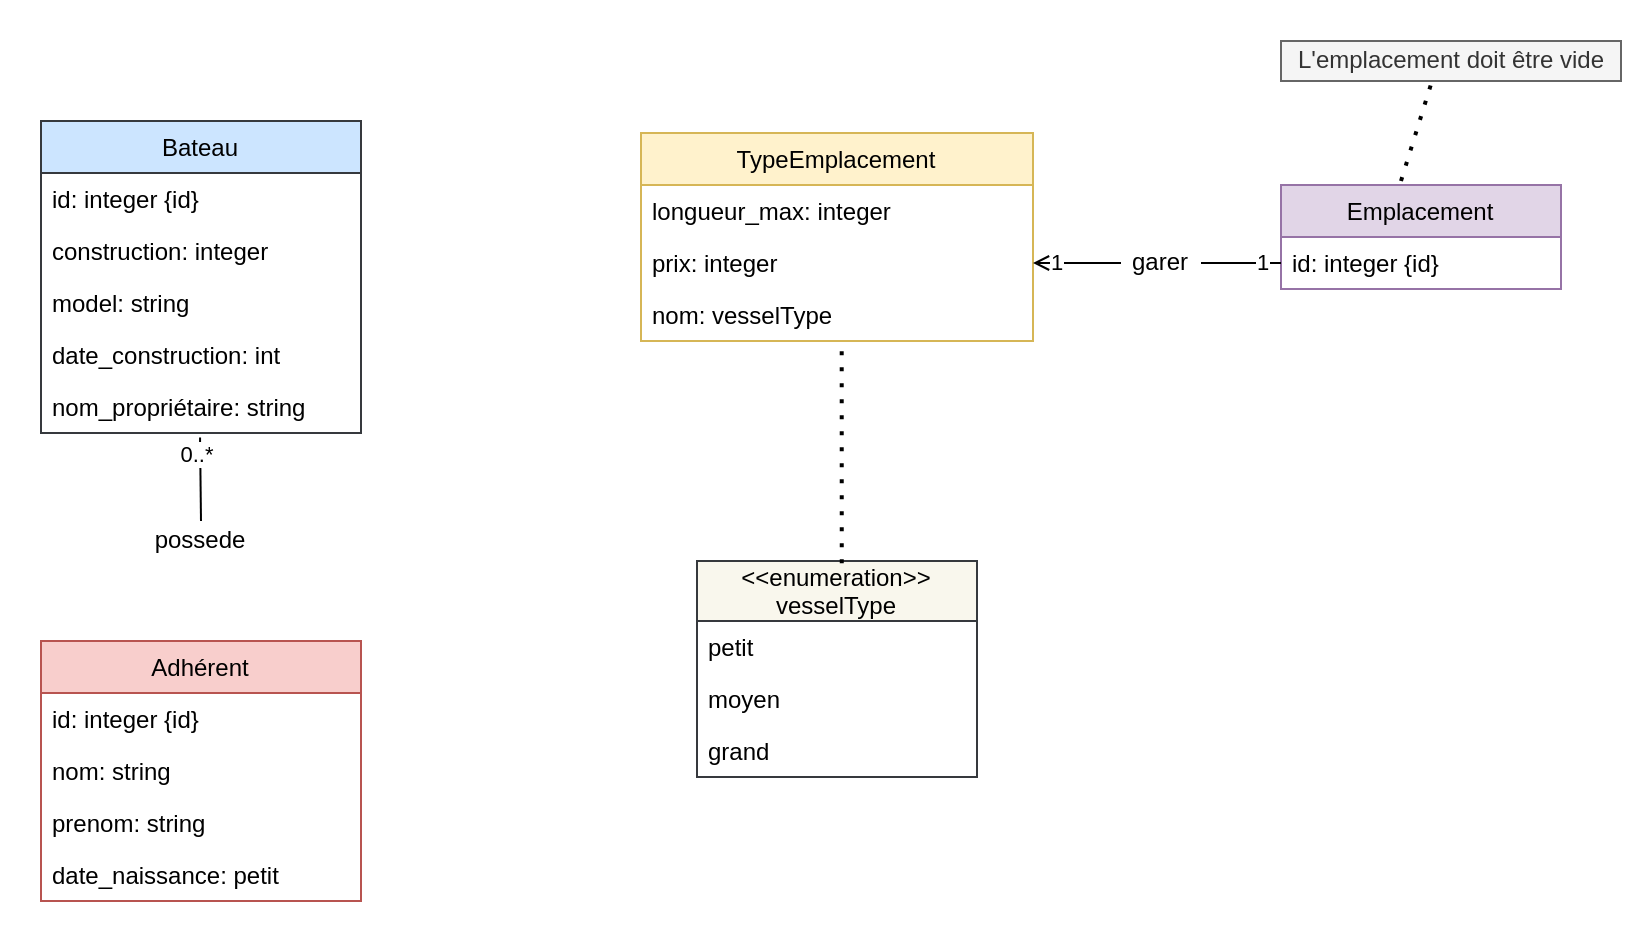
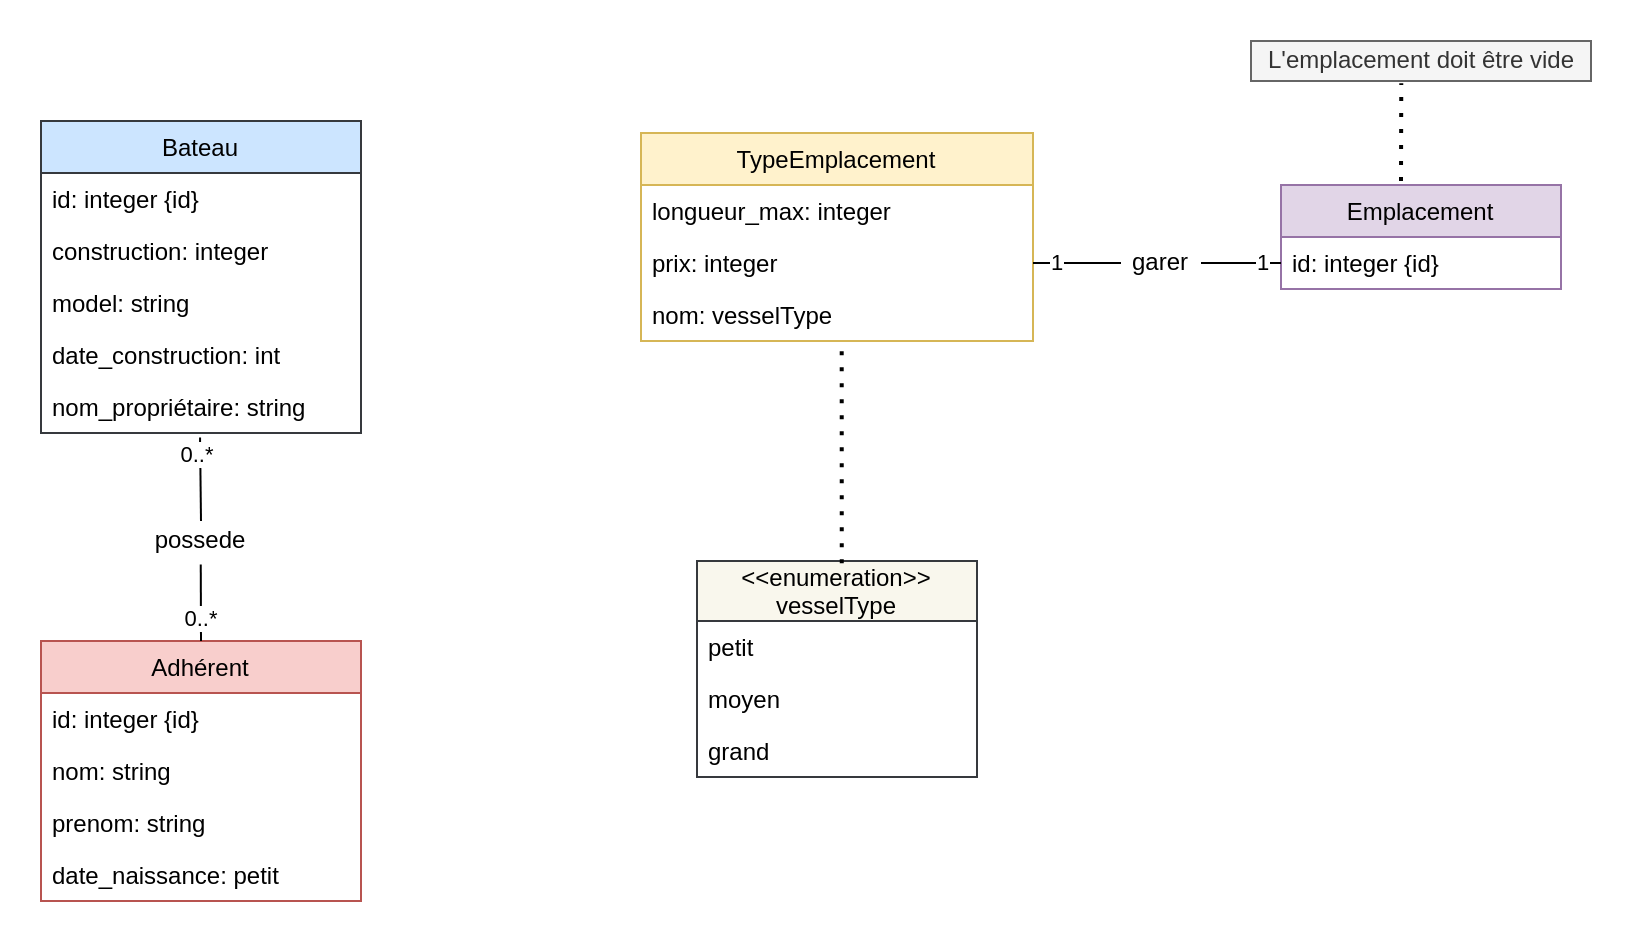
  <mxCell id="0" />
  <mxCell id="1" parent="0" />
  <mxCell id="2" value="Emplacement" style="swimlane;fontStyle=0;childLayout=stackLayout;horizontal=1;startSize=26;fillColor=#e1d5e7;horizontalStack=0;resizeParent=1;resizeParentMax=0;resizeLast=0;collapsible=1;marginBottom=0;strokeColor=#9673a6;" vertex="1" parent="1"><mxGeometry x="640" y="92" width="140" height="52" as="geometry" /></mxCell>
  <mxCell id="3" value="id: integer {id}" style="text;strokeColor=none;fillColor=none;align=left;verticalAlign=top;spacingLeft=4;spacingRight=4;overflow=hidden;rotatable=0;points=[[0,0.5],[1,0.5]];portConstraint=eastwest;" vertex="1" parent="2"><mxGeometry y="26" width="140" height="26" as="geometry" /></mxCell>
  <mxCell id="4" value="TypeEmplacement" style="swimlane;fontStyle=0;childLayout=stackLayout;horizontal=1;startSize=26;fillColor=#fff2cc;horizontalStack=0;resizeParent=1;resizeParentMax=0;resizeLast=0;collapsible=1;marginBottom=0;strokeColor=#d6b656;" vertex="1" parent="1"><mxGeometry x="320" y="66" width="196" height="104" as="geometry" /></mxCell>
  <mxCell id="5" value="longueur_max: integer" style="text;strokeColor=none;fillColor=none;align=left;verticalAlign=top;spacingLeft=4;spacingRight=4;overflow=hidden;rotatable=0;points=[[0,0.5],[1,0.5]];portConstraint=eastwest;" vertex="1" parent="4"><mxGeometry y="26" width="196" height="26" as="geometry" /></mxCell>
  <mxCell id="6" value="prix: integer" style="text;strokeColor=none;fillColor=none;align=left;verticalAlign=top;spacingLeft=4;spacingRight=4;overflow=hidden;rotatable=0;points=[[0,0.5],[1,0.5]];portConstraint=eastwest;" vertex="1" parent="4"><mxGeometry y="52" width="196" height="26" as="geometry" /></mxCell>
  <mxCell id="7" value="nom: vesselType" style="text;strokeColor=none;fillColor=none;align=left;verticalAlign=top;spacingLeft=4;spacingRight=4;overflow=hidden;rotatable=0;points=[[0,0.5],[1,0.5]];portConstraint=eastwest;" vertex="1" parent="4"><mxGeometry y="78" width="196" height="26" as="geometry" /></mxCell>
  <mxCell id="8" value="&lt;&lt;enumeration&gt;&gt;&#10;vesselType" style="swimlane;fontStyle=0;childLayout=stackLayout;horizontal=1;startSize=30;fillColor=#f9f7ed;horizontalStack=0;resizeParent=1;resizeParentMax=0;resizeLast=0;collapsible=1;marginBottom=0;strokeColor=#36393d;" vertex="1" parent="1"><mxGeometry x="348" y="280" width="140" height="108" as="geometry" /></mxCell>
  <mxCell id="9" value="petit" style="text;strokeColor=none;fillColor=none;align=left;verticalAlign=top;spacingLeft=4;spacingRight=4;overflow=hidden;rotatable=0;points=[[0,0.5],[1,0.5]];portConstraint=eastwest;" vertex="1" parent="8"><mxGeometry y="30" width="140" height="26" as="geometry" /></mxCell>
  <mxCell id="10" value="moyen" style="text;strokeColor=none;fillColor=none;align=left;verticalAlign=top;spacingLeft=4;spacingRight=4;overflow=hidden;rotatable=0;points=[[0,0.5],[1,0.5]];portConstraint=eastwest;" vertex="1" parent="8"><mxGeometry y="56" width="140" height="26" as="geometry" /></mxCell>
  <mxCell id="11" value="grand" style="text;strokeColor=none;fillColor=none;align=left;verticalAlign=top;spacingLeft=4;spacingRight=4;overflow=hidden;rotatable=0;points=[[0,0.5],[1,0.5]];portConstraint=eastwest;" vertex="1" parent="8"><mxGeometry y="82" width="140" height="26" as="geometry" /></mxCell>
  <mxCell id="12" value="Adhérent" style="swimlane;fontStyle=0;childLayout=stackLayout;horizontal=1;startSize=26;fillColor=#f8cecc;horizontalStack=0;resizeParent=1;resizeParentMax=0;resizeLast=0;collapsible=1;marginBottom=0;strokeColor=#b85450;" vertex="1" parent="1"><mxGeometry x="20" y="320" width="160" height="130" as="geometry" /></mxCell>
  <mxCell id="13" value="id: integer {id}" style="text;strokeColor=none;fillColor=none;align=left;verticalAlign=top;spacingLeft=4;spacingRight=4;overflow=hidden;rotatable=0;points=[[0,0.5],[1,0.5]];portConstraint=eastwest;" vertex="1" parent="12"><mxGeometry y="26" width="160" height="26" as="geometry" /></mxCell>
  <mxCell id="14" value="nom: string" style="text;strokeColor=none;fillColor=none;align=left;verticalAlign=top;spacingLeft=4;spacingRight=4;overflow=hidden;rotatable=0;points=[[0,0.5],[1,0.5]];portConstraint=eastwest;" vertex="1" parent="12"><mxGeometry y="52" width="160" height="26" as="geometry" /></mxCell>
  <mxCell id="15" value="prenom: string" style="text;strokeColor=none;fillColor=none;align=left;verticalAlign=top;spacingLeft=4;spacingRight=4;overflow=hidden;rotatable=0;points=[[0,0.5],[1,0.5]];portConstraint=eastwest;" vertex="1" parent="12"><mxGeometry y="78" width="160" height="26" as="geometry" /></mxCell>
  <mxCell id="16" value="date_naissance: petit" style="text;strokeColor=none;fillColor=none;align=left;verticalAlign=top;spacingLeft=4;spacingRight=4;overflow=hidden;rotatable=0;points=[[0,0.5],[1,0.5]];portConstraint=eastwest;" vertex="1" parent="12"><mxGeometry y="104" width="160" height="26" as="geometry" /></mxCell>
  <mxCell id="17" value="Bateau" style="swimlane;fontStyle=0;childLayout=stackLayout;horizontal=1;startSize=26;fillColor=#cce5ff;horizontalStack=0;resizeParent=1;resizeParentMax=0;resizeLast=0;collapsible=1;marginBottom=0;strokeColor=#36393d;" vertex="1" parent="1"><mxGeometry x="20" y="60" width="160" height="156" as="geometry" /></mxCell>
  <mxCell id="18" value="id: integer {id}" style="text;strokeColor=none;fillColor=none;align=left;verticalAlign=top;spacingLeft=4;spacingRight=4;overflow=hidden;rotatable=0;points=[[0,0.5],[1,0.5]];portConstraint=eastwest;" vertex="1" parent="17"><mxGeometry y="26" width="160" height="26" as="geometry" /></mxCell>
  <mxCell id="19" value="construction: integer" style="text;strokeColor=none;fillColor=none;align=left;verticalAlign=top;spacingLeft=4;spacingRight=4;overflow=hidden;rotatable=0;points=[[0,0.5],[1,0.5]];portConstraint=eastwest;" vertex="1" parent="17"><mxGeometry y="52" width="160" height="26" as="geometry" /></mxCell>
  <mxCell id="20" value="model: string" style="text;strokeColor=none;fillColor=none;align=left;verticalAlign=top;spacingLeft=4;spacingRight=4;overflow=hidden;rotatable=0;points=[[0,0.5],[1,0.5]];portConstraint=eastwest;" vertex="1" parent="17"><mxGeometry y="78" width="160" height="26" as="geometry" /></mxCell>
  <mxCell id="21" value="date_construction: int" style="text;strokeColor=none;fillColor=none;align=left;verticalAlign=top;spacingLeft=4;spacingRight=4;overflow=hidden;rotatable=0;points=[[0,0.5],[1,0.5]];portConstraint=eastwest;" vertex="1" parent="17"><mxGeometry y="104" width="160" height="26" as="geometry" /></mxCell>
  <mxCell id="22" value="nom_propriétaire: string" style="text;strokeColor=none;fillColor=none;align=left;verticalAlign=top;spacingLeft=4;spacingRight=4;overflow=hidden;rotatable=0;points=[[0,0.5],[1,0.5]];portConstraint=eastwest;" vertex="1" parent="17"><mxGeometry y="130" width="160" height="26" as="geometry" /></mxCell>
  <mxCell id="23" value="" style="endArrow=none;html=1;exitX=0.5;exitY=0;exitDx=0;exitDy=0;entryX=0.497;entryY=1.085;entryDx=0;entryDy=0;entryPerimeter=0;" edge="1" parent="1" source="25" target="22"><mxGeometry width="50" height="50" relative="1" as="geometry"><mxPoint x="390" y="270" as="sourcePoint" /><mxPoint x="440" y="220" as="targetPoint" /></mxGeometry></mxCell>
  <mxCell id="24" value="0..*" style="edgeLabel;html=1;align=center;verticalAlign=middle;resizable=0;points=[];" vertex="1" connectable="0" parent="23"><mxGeometry x="0.613" y="2" relative="1" as="geometry"><mxPoint as="offset" /></mxGeometry></mxCell>
  <mxCell id="25" value="possede" style="text;html=1;strokeColor=none;fillColor=none;align=center;verticalAlign=middle;whiteSpace=wrap;rounded=0;" vertex="1" parent="1"><mxGeometry x="80" y="260" width="40" height="20" as="geometry" /></mxCell>
- <mxCell id="28" value="" style="endArrow=open;html=1;entryX=1;entryY=0.5;entryDx=0;entryDy=0;exitX=0;exitY=0.5;exitDx=0;exitDy=0;" edge="1" parent="1" source="30" target="6"><mxGeometry width="50" height="50" relative="1" as="geometry"><mxPoint x="440" y="160" as="sourcePoint" /><mxPoint x="490" y="110" as="targetPoint" /></mxGeometry></mxCell>
+ <mxCell id="26" value="" style="endArrow=none;html=1;exitX=0.5;exitY=0;exitDx=0;exitDy=0;entryX=0.497;entryY=1.085;entryDx=0;entryDy=0;entryPerimeter=0;" edge="1" parent="1" source="12" target="25"><mxGeometry width="50" height="50" relative="1" as="geometry"><mxPoint x="100" y="320" as="sourcePoint" /><mxPoint x="99.52" y="218.21" as="targetPoint" /></mxGeometry></mxCell>
+ <mxCell id="27" value="0..*" style="edgeLabel;html=1;align=center;verticalAlign=middle;resizable=0;points=[];" vertex="1" connectable="0" parent="26"><mxGeometry x="-0.386" relative="1" as="geometry"><mxPoint as="offset" /></mxGeometry></mxCell>
+ <mxCell id="28" value="" style="endArrow=none;html=1;entryX=1;entryY=0.5;entryDx=0;entryDy=0;exitX=0;exitY=0.5;exitDx=0;exitDy=0;" edge="1" parent="1" source="30" target="6"><mxGeometry width="50" height="50" relative="1" as="geometry"><mxPoint x="440" y="160" as="sourcePoint" /><mxPoint x="490" y="110" as="targetPoint" /></mxGeometry></mxCell>
  <mxCell id="29" value="1" style="edgeLabel;html=1;align=center;verticalAlign=middle;resizable=0;points=[];" vertex="1" connectable="0" parent="28"><mxGeometry x="0.516" y="-1" relative="1" as="geometry"><mxPoint as="offset" /></mxGeometry></mxCell>
  <mxCell id="30" value="garer" style="text;html=1;strokeColor=none;fillColor=none;align=center;verticalAlign=middle;whiteSpace=wrap;rounded=0;" vertex="1" parent="1"><mxGeometry x="560" y="121" width="40" height="20" as="geometry" /></mxCell>
  <mxCell id="31" value="" style="endArrow=none;html=1;entryX=1;entryY=0.5;entryDx=0;entryDy=0;exitX=0;exitY=0.5;exitDx=0;exitDy=0;" edge="1" parent="1" source="3" target="30"><mxGeometry width="50" height="50" relative="1" as="geometry"><mxPoint x="600" y="131" as="sourcePoint" /><mxPoint x="516" y="131" as="targetPoint" /></mxGeometry></mxCell>
  <mxCell id="32" value="1" style="edgeLabel;html=1;align=center;verticalAlign=middle;resizable=0;points=[];" vertex="1" connectable="0" parent="31"><mxGeometry x="-0.504" y="-1" relative="1" as="geometry"><mxPoint as="offset" /></mxGeometry></mxCell>
  <mxCell id="33" value="" style="endArrow=none;dashed=1;html=1;dashPattern=1 3;strokeWidth=2;exitX=0.517;exitY=0.01;exitDx=0;exitDy=0;entryX=0.512;entryY=1.038;entryDx=0;entryDy=0;entryPerimeter=0;exitPerimeter=0;" edge="1" parent="1" source="8" target="7"><mxGeometry width="50" height="50" relative="1" as="geometry"><mxPoint x="330" y="250" as="sourcePoint" /><mxPoint x="418" y="240" as="targetPoint" /></mxGeometry></mxCell>
- <mxCell id="34" value="L'emplacement doit être vide" style="text;html=1;align=center;verticalAlign=middle;resizable=0;points=[];autosize=1;fillColor=#f5f5f5;strokeColor=#666666;fontColor=#333333;" vertex="1" parent="1"><mxGeometry x="640" y="20" width="170" height="20" as="geometry" /></mxCell>
+ <mxCell id="34" value="L'emplacement doit être vide" style="text;html=1;align=center;verticalAlign=middle;resizable=0;points=[];autosize=1;fillColor=#f5f5f5;strokeColor=#666666;fontColor=#333333;" vertex="1" parent="1"><mxGeometry x="625" y="20" width="170" height="20" as="geometry" /></mxCell>
  <mxCell id="35" value="" style="endArrow=none;dashed=1;html=1;dashPattern=1 3;strokeWidth=2;entryX=0.442;entryY=1.057;entryDx=0;entryDy=0;entryPerimeter=0;" edge="1" parent="1" target="34"><mxGeometry width="50" height="50" relative="1" as="geometry"><mxPoint x="700" y="90" as="sourcePoint" /><mxPoint x="590" y="0" as="targetPoint" /></mxGeometry></mxCell>
